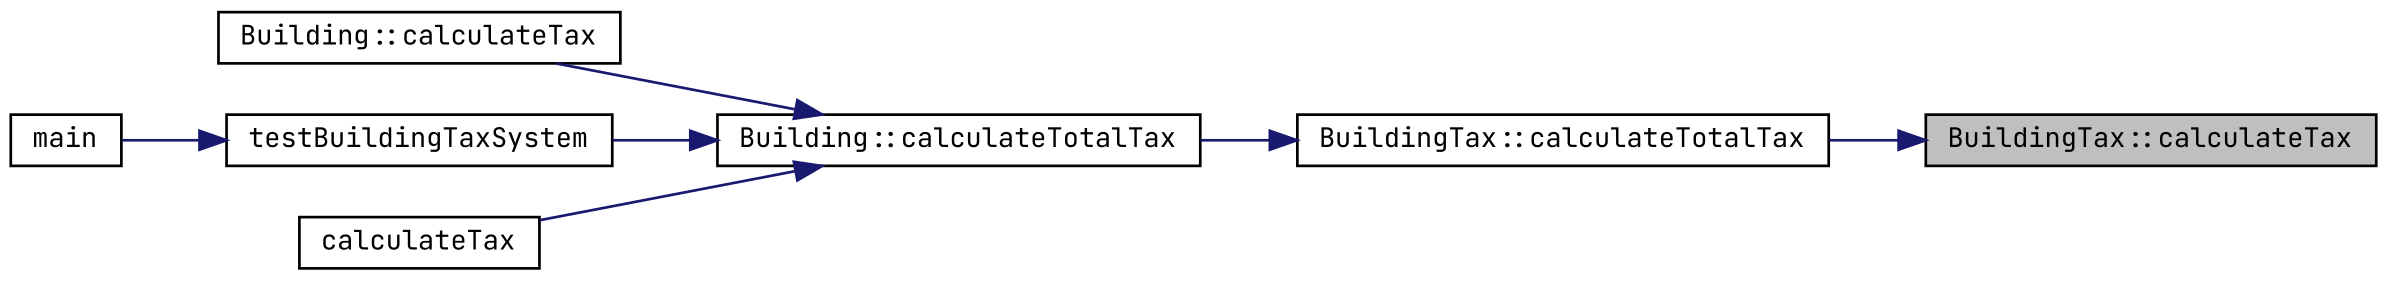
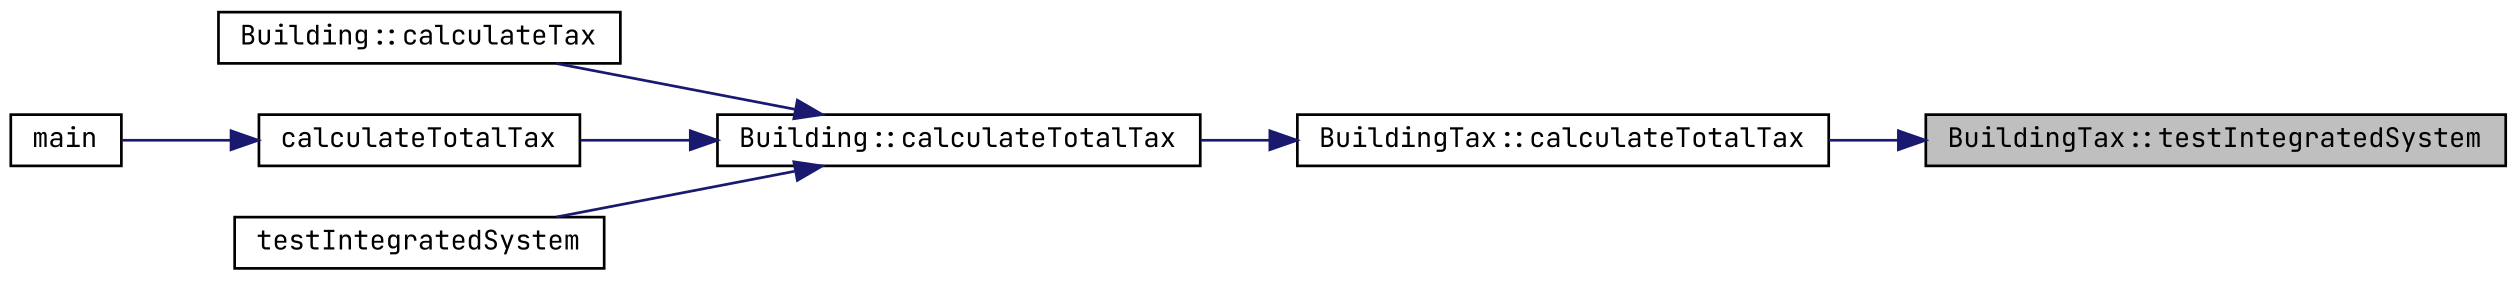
  digraph {
    fontname="JetBrains Mono"
    rankdir=RL
    node [color=black fillcolor=white fontname="JetBrains Mono" fontsize=10 shape=record style=filled]
    edge [color=midnightblue dir=back fontname="JetBrains Mono" fontsize=10 labelfontname=Helvetica labelfontsize=10 style=solid]
-   n1 [fillcolor=grey75 fontcolor=black height=0.2 label="BuildingTax::calculateTax" width=0.4]
+   n1 [fillcolor=grey75 fontcolor=black height=0.2 label="BuildingTax::testIntegratedSystem" width=0.4]
    n2 [height=0.2 label="BuildingTax::calculateTotalTax" width=0.4]
    n3 [height=0.2 label="Building::calculateTax" width=0.4]
    n4 [height=0.2 label="Building::calculateTotalTax" width=0.4]
-   n5 [height=0.2 label=testBuildingTaxSystem width=0.4]
-   n6 [height=0.2 label=calculateTax width=0.4]
+   n5 [height=0.2 label=calculateTotalTax width=0.4]
+   n6 [height=0.2 label=testIntegratedSystem width=0.4]
    n7 [height=0.2 label=main width=0.4]
    n1 -> n2
    n2 -> n4
    n4 -> n3
    n4 -> n5
    n4 -> n6
    n5 -> n7
  }
